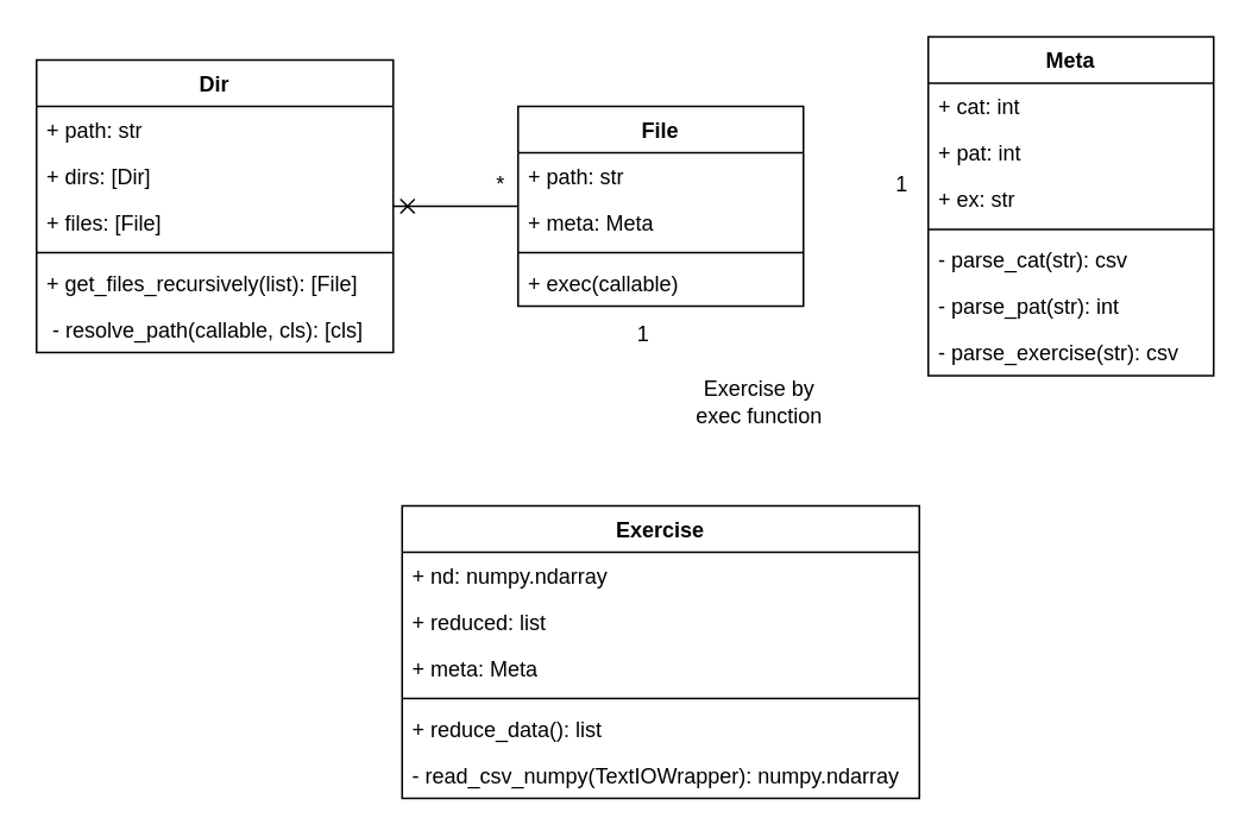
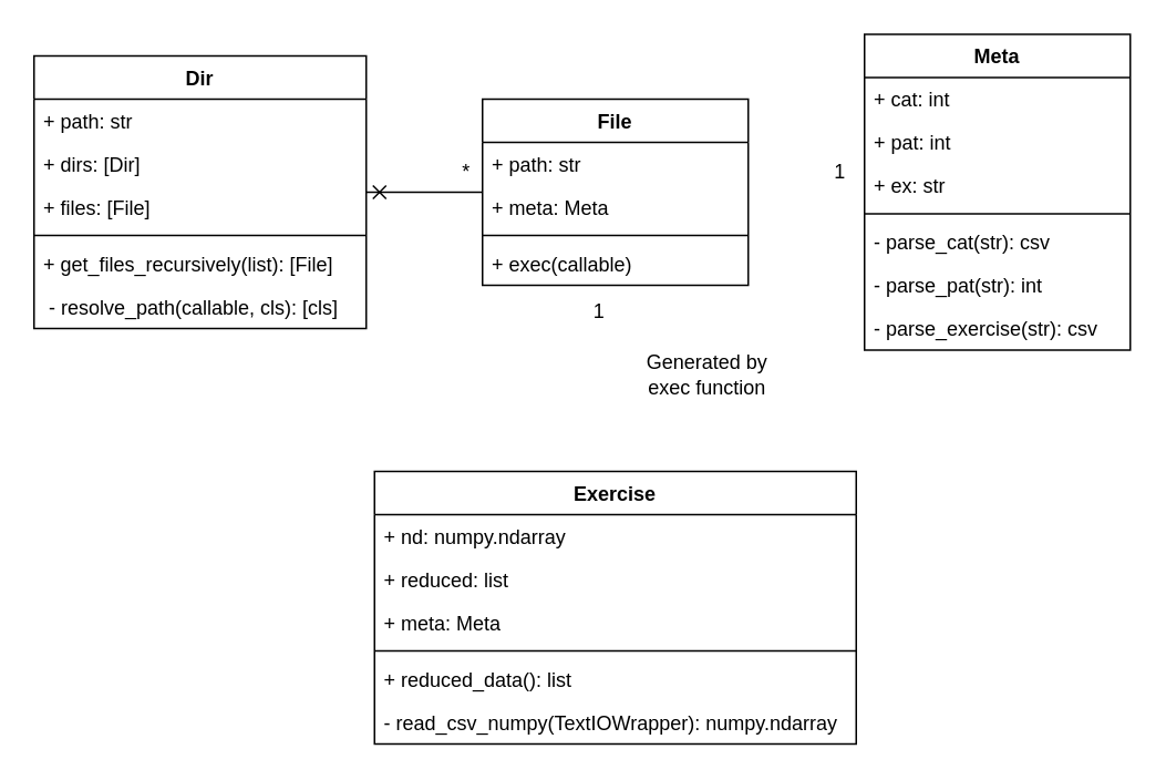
  <mxCell id="0" />
  <mxCell id="1" parent="0" />
  <mxCell id="2" value="" style="edgeStyle=orthogonalEdgeStyle;rounded=0;orthogonalLoop=1;jettySize=auto;html=1;startArrow=cross;startFill=0;endArrow=none;endFill=0;" edge="1" parent="1" source="3" target="12"><mxGeometry relative="1" as="geometry"><Array as="points"><mxPoint x="270" y="115" /><mxPoint x="270" y="115" /></Array></mxGeometry></mxCell>
  <mxCell id="3" value="Dir" style="swimlane;fontStyle=1;align=center;verticalAlign=top;childLayout=stackLayout;horizontal=1;startSize=26;horizontalStack=0;resizeParent=1;resizeParentMax=0;resizeLast=0;collapsible=1;marginBottom=0;" vertex="1" parent="1"><mxGeometry x="20" y="33" width="200" height="164" as="geometry" /></mxCell>
  <mxCell id="4" value="+ path: str" style="text;strokeColor=none;fillColor=none;align=left;verticalAlign=top;spacingLeft=4;spacingRight=4;overflow=hidden;rotatable=0;points=[[0,0.5],[1,0.5]];portConstraint=eastwest;" vertex="1" parent="3"><mxGeometry y="26" width="200" height="26" as="geometry" /></mxCell>
  <mxCell id="5" value="+ dirs: [Dir]" style="text;strokeColor=none;fillColor=none;align=left;verticalAlign=top;spacingLeft=4;spacingRight=4;overflow=hidden;rotatable=0;points=[[0,0.5],[1,0.5]];portConstraint=eastwest;" vertex="1" parent="3"><mxGeometry y="52" width="200" height="26" as="geometry" /></mxCell>
  <mxCell id="6" value="+ files: [File]" style="text;strokeColor=none;fillColor=none;align=left;verticalAlign=top;spacingLeft=4;spacingRight=4;overflow=hidden;rotatable=0;points=[[0,0.5],[1,0.5]];portConstraint=eastwest;" vertex="1" parent="3"><mxGeometry y="78" width="200" height="26" as="geometry" /></mxCell>
  <mxCell id="7" value="" style="line;strokeWidth=1;fillColor=none;align=left;verticalAlign=middle;spacingTop=-1;spacingLeft=3;spacingRight=3;rotatable=0;labelPosition=right;points=[];portConstraint=eastwest;" vertex="1" parent="3"><mxGeometry y="104" width="200" height="8" as="geometry" /></mxCell>
  <mxCell id="8" value="+ get_files_recursively(list): [File]" style="text;strokeColor=none;fillColor=none;align=left;verticalAlign=top;spacingLeft=4;spacingRight=4;overflow=hidden;rotatable=0;points=[[0,0.5],[1,0.5]];portConstraint=eastwest;" vertex="1" parent="3"><mxGeometry y="112" width="200" height="26" as="geometry" /></mxCell>
  <mxCell id="9" value=" - resolve_path(callable, cls): [cls]" style="text;strokeColor=none;fillColor=none;align=left;verticalAlign=top;spacingLeft=4;spacingRight=4;overflow=hidden;rotatable=0;points=[[0,0.5],[1,0.5]];portConstraint=eastwest;" vertex="1" parent="3"><mxGeometry y="138" width="200" height="26" as="geometry" /></mxCell>
  <mxCell id="10" value="File" style="swimlane;fontStyle=1;align=center;verticalAlign=top;childLayout=stackLayout;horizontal=1;startSize=26;horizontalStack=0;resizeParent=1;resizeParentMax=0;resizeLast=0;collapsible=1;marginBottom=0;" vertex="1" parent="1"><mxGeometry x="290" y="59" width="160" height="112" as="geometry" /></mxCell>
  <mxCell id="11" value="+ path: str" style="text;strokeColor=none;fillColor=none;align=left;verticalAlign=top;spacingLeft=4;spacingRight=4;overflow=hidden;rotatable=0;points=[[0,0.5],[1,0.5]];portConstraint=eastwest;" vertex="1" parent="10"><mxGeometry y="26" width="160" height="26" as="geometry" /></mxCell>
  <mxCell id="12" value="+ meta: Meta" style="text;strokeColor=none;fillColor=none;align=left;verticalAlign=top;spacingLeft=4;spacingRight=4;overflow=hidden;rotatable=0;points=[[0,0.5],[1,0.5]];portConstraint=eastwest;" vertex="1" parent="10"><mxGeometry y="52" width="160" height="26" as="geometry" /></mxCell>
  <mxCell id="13" value="" style="line;strokeWidth=1;fillColor=none;align=left;verticalAlign=middle;spacingTop=-1;spacingLeft=3;spacingRight=3;rotatable=0;labelPosition=right;points=[];portConstraint=eastwest;" vertex="1" parent="10"><mxGeometry y="78" width="160" height="8" as="geometry" /></mxCell>
  <mxCell id="14" value="+ exec(callable)" style="text;strokeColor=none;fillColor=none;align=left;verticalAlign=top;spacingLeft=4;spacingRight=4;overflow=hidden;rotatable=0;points=[[0,0.5],[1,0.5]];portConstraint=eastwest;" vertex="1" parent="10"><mxGeometry y="86" width="160" height="26" as="geometry" /></mxCell>
  <mxCell id="15" value="Meta" style="swimlane;fontStyle=1;align=center;verticalAlign=top;childLayout=stackLayout;horizontal=1;startSize=26;horizontalStack=0;resizeParent=1;resizeParentMax=0;resizeLast=0;collapsible=1;marginBottom=0;" vertex="1" parent="1"><mxGeometry x="520" y="20" width="160" height="190" as="geometry" /></mxCell>
  <mxCell id="16" value="+ cat: int" style="text;strokeColor=none;fillColor=none;align=left;verticalAlign=top;spacingLeft=4;spacingRight=4;overflow=hidden;rotatable=0;points=[[0,0.5],[1,0.5]];portConstraint=eastwest;" vertex="1" parent="15"><mxGeometry y="26" width="160" height="26" as="geometry" /></mxCell>
  <mxCell id="17" value="+ pat: int" style="text;strokeColor=none;fillColor=none;align=left;verticalAlign=top;spacingLeft=4;spacingRight=4;overflow=hidden;rotatable=0;points=[[0,0.5],[1,0.5]];portConstraint=eastwest;" vertex="1" parent="15"><mxGeometry y="52" width="160" height="26" as="geometry" /></mxCell>
  <mxCell id="18" value="+ ex: str" style="text;strokeColor=none;fillColor=none;align=left;verticalAlign=top;spacingLeft=4;spacingRight=4;overflow=hidden;rotatable=0;points=[[0,0.5],[1,0.5]];portConstraint=eastwest;" vertex="1" parent="15"><mxGeometry y="78" width="160" height="26" as="geometry" /></mxCell>
  <mxCell id="19" value="" style="line;strokeWidth=1;fillColor=none;align=left;verticalAlign=middle;spacingTop=-1;spacingLeft=3;spacingRight=3;rotatable=0;labelPosition=right;points=[];portConstraint=eastwest;" vertex="1" parent="15"><mxGeometry y="104" width="160" height="8" as="geometry" /></mxCell>
  <mxCell id="20" value="- parse_cat(str): csv" style="text;strokeColor=none;fillColor=none;align=left;verticalAlign=top;spacingLeft=4;spacingRight=4;overflow=hidden;rotatable=0;points=[[0,0.5],[1,0.5]];portConstraint=eastwest;" vertex="1" parent="15"><mxGeometry y="112" width="160" height="26" as="geometry" /></mxCell>
  <mxCell id="21" value="- parse_pat(str): int" style="text;strokeColor=none;fillColor=none;align=left;verticalAlign=top;spacingLeft=4;spacingRight=4;overflow=hidden;rotatable=0;points=[[0,0.5],[1,0.5]];portConstraint=eastwest;" vertex="1" parent="15"><mxGeometry y="138" width="160" height="26" as="geometry" /></mxCell>
  <mxCell id="22" value="- parse_exercise(str): csv" style="text;strokeColor=none;fillColor=none;align=left;verticalAlign=top;spacingLeft=4;spacingRight=4;overflow=hidden;rotatable=0;points=[[0,0.5],[1,0.5]];portConstraint=eastwest;" vertex="1" parent="15"><mxGeometry y="164" width="160" height="26" as="geometry" /></mxCell>
  <mxCell id="23" value="Exercise" style="swimlane;fontStyle=1;align=center;verticalAlign=top;childLayout=stackLayout;horizontal=1;startSize=26;horizontalStack=0;resizeParent=1;resizeParentMax=0;resizeLast=0;collapsible=1;marginBottom=0;" vertex="1" parent="1"><mxGeometry x="225" y="283" width="290" height="164" as="geometry" /></mxCell>
  <mxCell id="24" value="+ nd: numpy.ndarray" style="text;strokeColor=none;fillColor=none;align=left;verticalAlign=top;spacingLeft=4;spacingRight=4;overflow=hidden;rotatable=0;points=[[0,0.5],[1,0.5]];portConstraint=eastwest;" vertex="1" parent="23"><mxGeometry y="26" width="290" height="26" as="geometry" /></mxCell>
  <mxCell id="25" value="+ reduced: list" style="text;strokeColor=none;fillColor=none;align=left;verticalAlign=top;spacingLeft=4;spacingRight=4;overflow=hidden;rotatable=0;points=[[0,0.5],[1,0.5]];portConstraint=eastwest;" vertex="1" parent="23"><mxGeometry y="52" width="290" height="26" as="geometry" /></mxCell>
  <mxCell id="26" value="+ meta: Meta" style="text;strokeColor=none;fillColor=none;align=left;verticalAlign=top;spacingLeft=4;spacingRight=4;overflow=hidden;rotatable=0;points=[[0,0.5],[1,0.5]];portConstraint=eastwest;" vertex="1" parent="23"><mxGeometry y="78" width="290" height="26" as="geometry" /></mxCell>
  <mxCell id="27" value="" style="line;strokeWidth=1;fillColor=none;align=left;verticalAlign=middle;spacingTop=-1;spacingLeft=3;spacingRight=3;rotatable=0;labelPosition=right;points=[];portConstraint=eastwest;" vertex="1" parent="23"><mxGeometry y="104" width="290" height="8" as="geometry" /></mxCell>
- <mxCell id="28" value="+ reduce_data(): list" style="text;strokeColor=none;fillColor=none;align=left;verticalAlign=top;spacingLeft=4;spacingRight=4;overflow=hidden;rotatable=0;points=[[0,0.5],[1,0.5]];portConstraint=eastwest;" vertex="1" parent="23"><mxGeometry y="112" width="290" height="26" as="geometry" /></mxCell>
+ <mxCell id="28" value="+ reduced_data(): list" style="text;strokeColor=none;fillColor=none;align=left;verticalAlign=top;spacingLeft=4;spacingRight=4;overflow=hidden;rotatable=0;points=[[0,0.5],[1,0.5]];portConstraint=eastwest;" vertex="1" parent="23"><mxGeometry y="112" width="290" height="26" as="geometry" /></mxCell>
  <mxCell id="29" value="- read_csv_numpy(TextIOWrapper): numpy.ndarray" style="text;strokeColor=none;fillColor=none;align=left;verticalAlign=top;spacingLeft=4;spacingRight=4;overflow=hidden;rotatable=0;points=[[0,0.5],[1,0.5]];portConstraint=eastwest;" vertex="1" parent="23"><mxGeometry y="138" width="290" height="26" as="geometry" /></mxCell>
- <mxCell id="30" value="&lt;div&gt;Exercise by &lt;br&gt;&lt;/div&gt;&lt;div&gt;exec function&lt;/div&gt;" style="text;html=1;align=center;verticalAlign=middle;resizable=0;points=[];autosize=1;" vertex="1" parent="1"><mxGeometry x="380" y="210" width="90" height="30" as="geometry" /></mxCell>
+ <mxCell id="30" value="&lt;div&gt;Generated by &lt;br&gt;&lt;/div&gt;&lt;div&gt;exec function&lt;/div&gt;" style="text;html=1;align=center;verticalAlign=middle;resizable=0;points=[];autosize=1;" vertex="1" parent="1"><mxGeometry x="380" y="210" width="90" height="30" as="geometry" /></mxCell>
  <mxCell id="31" value="1" style="text;html=1;align=center;verticalAlign=middle;resizable=0;points=[];autosize=1;" vertex="1" parent="1"><mxGeometry x="350" y="177" width="20" height="20" as="geometry" /></mxCell>
  <mxCell id="32" value="1" style="text;html=1;align=center;verticalAlign=middle;resizable=0;points=[];autosize=1;" vertex="1" parent="1"><mxGeometry x="495" y="93" width="20" height="20" as="geometry" /></mxCell>
  <mxCell id="33" value="*" style="text;html=1;align=center;verticalAlign=middle;resizable=0;points=[];autosize=1;" vertex="1" parent="1"><mxGeometry x="270" y="93" width="20" height="20" as="geometry" /></mxCell>
